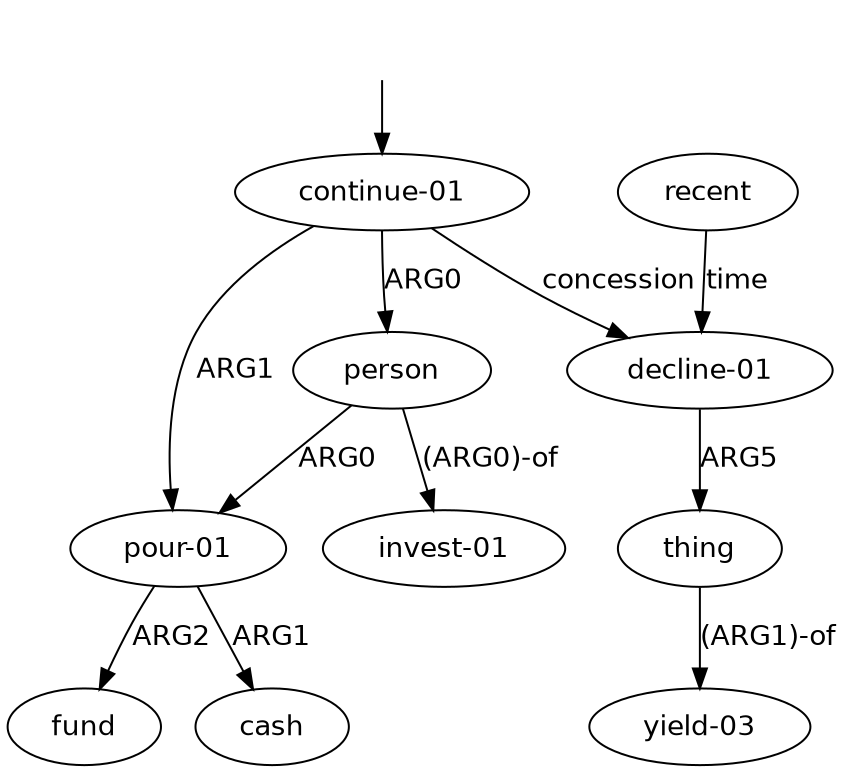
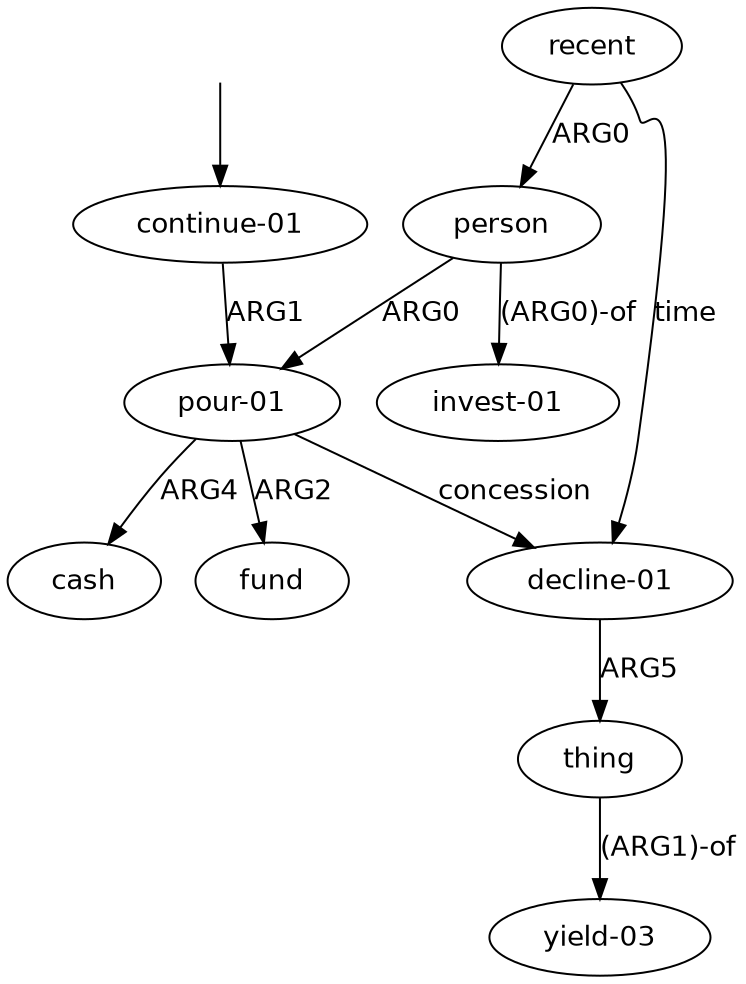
  digraph {
    fontname="DejaVu Sans"
    node [fontname="DejaVu Sans"]
    edge [fontname="DejaVu Sans"]
    top [style=invis]
    n2 [label=<<table align="center" border="0" cellspacing="0"><tr><td colspan="2">continue-01</td></tr></table>>]
    n3 [label=<<table align="center" border="0" cellspacing="0"><tr><td colspan="2">person</td></tr></table>>]
    n4 [label=<<table align="center" border="0" cellspacing="0"><tr><td colspan="2">pour-01</td></tr></table>>]
    n5 [label=<<table align="center" border="0" cellspacing="0"><tr><td colspan="2">decline-01</td></tr></table>>]
    n6 [label=<<table align="center" border="0" cellspacing="0"><tr><td colspan="2">invest-01</td></tr></table>>]
    n7 [label=<<table align="center" border="0" cellspacing="0"><tr><td colspan="2">cash</td></tr></table>>]
    n8 [label=<<table align="center" border="0" cellspacing="0"><tr><td colspan="2">fund</td></tr></table>>]
    n9 [label=<<table align="center" border="0" cellspacing="0"><tr><td colspan="2">thing</td></tr></table>>]
    n10 [label=<<table align="center" border="0" cellspacing="0"><tr><td colspan="2">yield-03</td></tr></table>>]
    n11 [label=<<table align="center" border="0" cellspacing="0"><tr><td colspan="2">recent</td></tr></table>>]
    top -> n2
-   n2 -> n3 [label=ARG0]
+   n11 -> n3 [label=ARG0]
    n2 -> n4 [label=ARG1]
-   n2 -> n5 [label=concession]
+   n4 -> n5 [label=concession]
    n3 -> n4 [label=ARG0]
    n3 -> n6 [label="(ARG0)-of"]
-   n4 -> n7 [label=ARG1]
+   n4 -> n7 [label=ARG4]
    n4 -> n8 [label=ARG2]
    n5 -> n9 [label=ARG5]
    n9 -> n10 [label="(ARG1)-of"]
    n11 -> n5 [label=time]
  }
